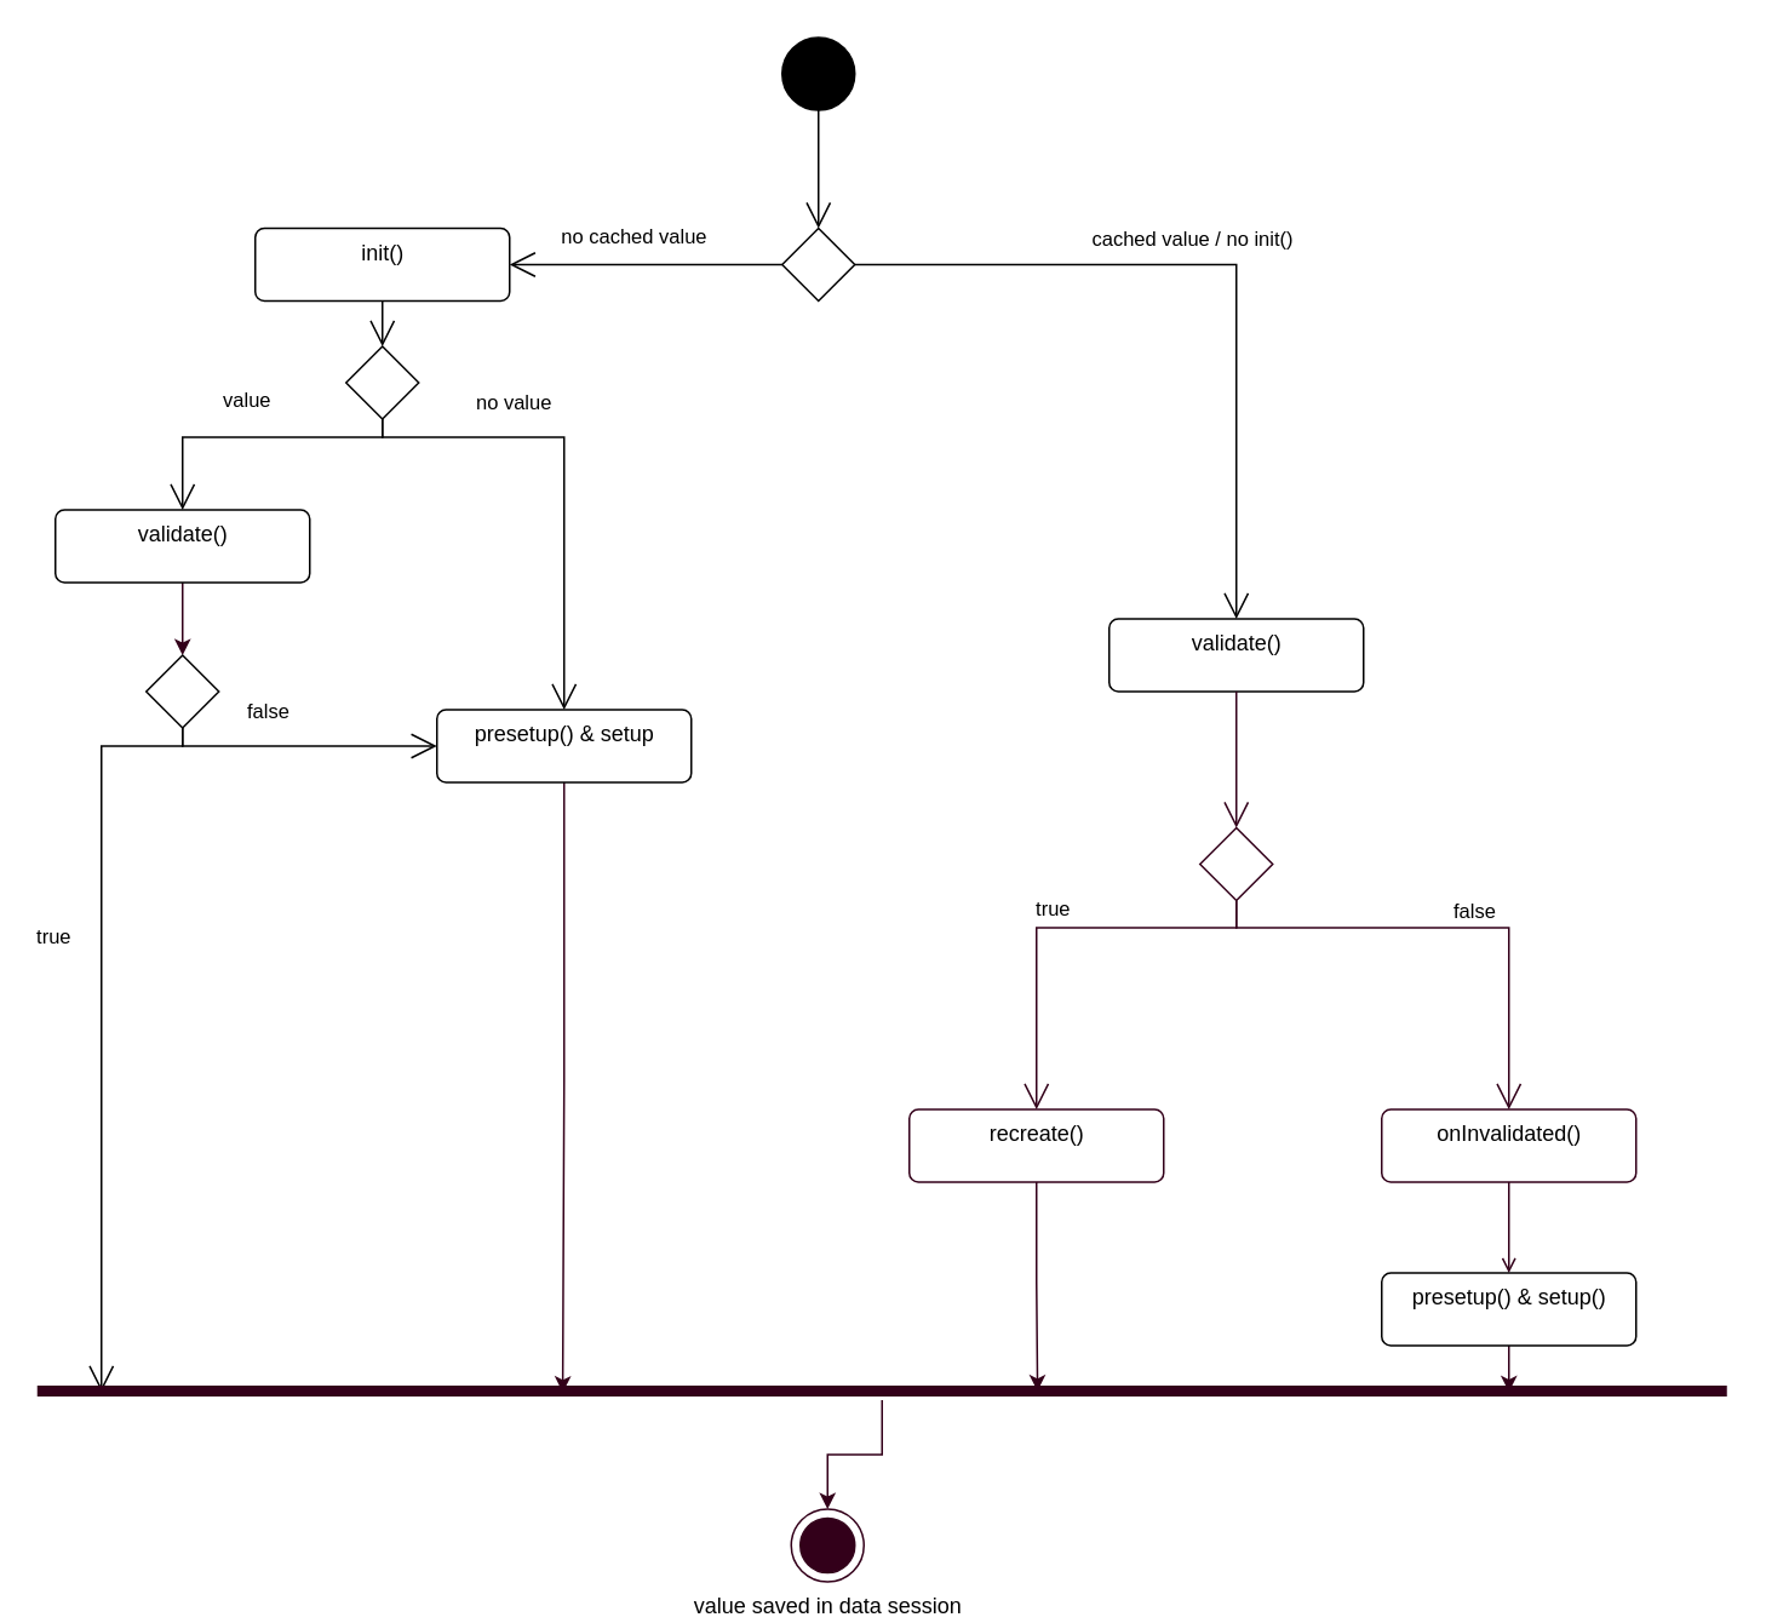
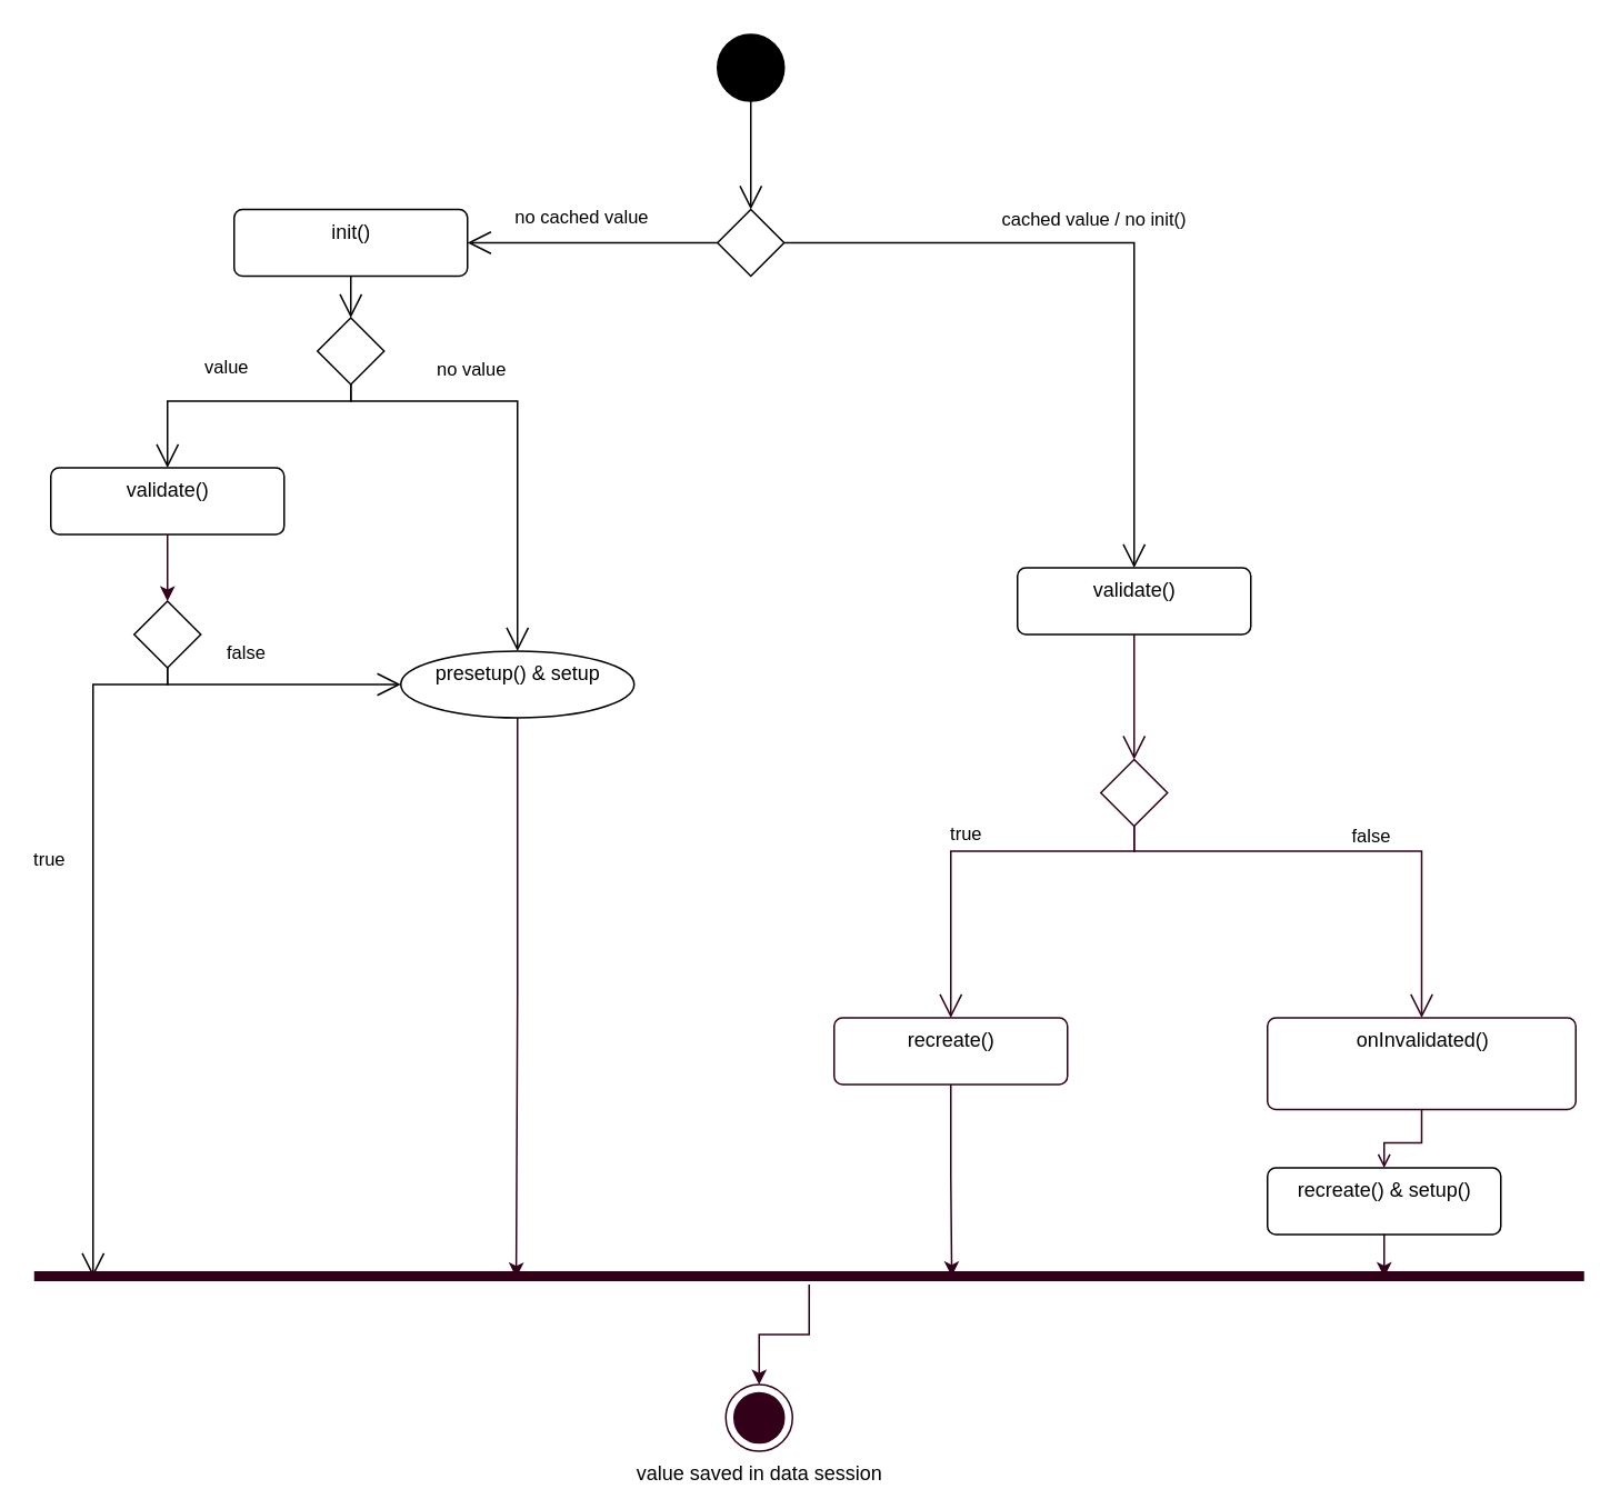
  <mxCell id="0" />
  <mxCell id="1" parent="0" />
  <mxCell id="2" value="" style="shape=ellipse;html=1;fillColor=#000000;fontSize=18;fontColor=#ffffff;" parent="1" vertex="1"><mxGeometry x="430" y="20" width="40" height="40" as="geometry" /></mxCell>
  <mxCell id="3" value="init()" style="html=1;align=center;verticalAlign=top;rounded=1;absoluteArcSize=1;arcSize=10;dashed=0;" parent="1" vertex="1"><mxGeometry x="140" y="125" width="140" height="40" as="geometry" /></mxCell>
  <mxCell id="4" value="validate()" style="html=1;align=center;verticalAlign=top;rounded=1;absoluteArcSize=1;arcSize=10;dashed=0;" parent="1" vertex="1"><mxGeometry x="610" y="340" width="140" height="40" as="geometry" /></mxCell>
  <mxCell id="5" style="edgeStyle=orthogonalEdgeStyle;rounded=0;orthogonalLoop=1;jettySize=auto;html=1;entryX=0.5;entryY=0;entryDx=0;entryDy=0;strokeColor=#33001A;" parent="1" source="6" target="15" edge="1"><mxGeometry relative="1" as="geometry" /></mxCell>
  <mxCell id="6" value="validate()" style="html=1;align=center;verticalAlign=top;rounded=1;absoluteArcSize=1;arcSize=10;dashed=0;" parent="1" vertex="1"><mxGeometry x="30" y="280" width="140" height="40" as="geometry" /></mxCell>
  <mxCell id="7" value="" style="shape=rhombus;html=1;labelPosition=right;align=left;verticalAlign=middle" parent="1" vertex="1"><mxGeometry x="430" y="125" width="40" height="40" as="geometry" /></mxCell>
  <mxCell id="8" value="" style="edgeStyle=elbowEdgeStyle;html=1;elbow=horizontal;align=right;verticalAlign=bottom;rounded=0;labelBackgroundColor=none;endArrow=open;endSize=12;exitX=0.5;exitY=1;exitDx=0;exitDy=0;" parent="1" source="2" target="7" edge="1"><mxGeometry relative="1" as="geometry"><mxPoint x="380" y="160" as="sourcePoint" /><Array as="points"><mxPoint x="450" y="110" /><mxPoint x="220" y="180" /><mxPoint x="100" y="390" /></Array></mxGeometry></mxCell>
  <mxCell id="9" value="no cached value&lt;br&gt;" style="edgeStyle=elbowEdgeStyle;html=1;elbow=vertical;align=right;endArrow=open;rounded=0;labelBackgroundColor=none;endSize=12;entryX=1;entryY=0.5;entryDx=0;entryDy=0;" parent="1" source="7" target="3" edge="1"><mxGeometry x="-0.467" y="-15" relative="1" as="geometry"><mxPoint x="270" y="145" as="targetPoint" /><Array as="points"><mxPoint x="340" y="145" /></Array><mxPoint as="offset" /></mxGeometry></mxCell>
  <mxCell id="10" value="cached value / no init()&amp;nbsp;" style="edgeStyle=elbowEdgeStyle;html=1;elbow=vertical;align=left;endArrow=open;rounded=0;labelBackgroundColor=none;verticalAlign=bottom;endSize=12;exitX=1;exitY=0.5;exitDx=0;exitDy=0;entryX=0.5;entryY=0;entryDx=0;entryDy=0;" parent="1" source="7" target="4" edge="1"><mxGeometry x="-0.365" y="5" relative="1" as="geometry"><mxPoint x="660" y="440" as="targetPoint" /><Array as="points"><mxPoint x="630" y="145" /></Array><mxPoint as="offset" /></mxGeometry></mxCell>
  <mxCell id="11" value="" style="shape=rhombus;html=1;labelPosition=right;align=left;verticalAlign=middle" parent="1" vertex="1"><mxGeometry x="190" y="190" width="40" height="40" as="geometry" /></mxCell>
  <mxCell id="12" value="" style="edgeStyle=elbowEdgeStyle;html=1;elbow=horizontal;align=right;verticalAlign=bottom;rounded=0;labelBackgroundColor=none;endArrow=open;endSize=12;exitX=0.5;exitY=1;exitDx=0;exitDy=0;" parent="1" source="3" target="11" edge="1"><mxGeometry relative="1" as="geometry"><mxPoint x="130" y="210" as="sourcePoint" /></mxGeometry></mxCell>
  <mxCell id="13" value="value" style="edgeStyle=elbowEdgeStyle;html=1;elbow=vertical;align=right;endArrow=open;rounded=0;labelBackgroundColor=none;endSize=12;entryX=0.5;entryY=0;entryDx=0;entryDy=0;" parent="1" source="11" target="6" edge="1"><mxGeometry x="-0.125" y="-20" relative="1" as="geometry"><mxPoint x="130" y="260" as="targetPoint" /><Array as="points"><mxPoint x="180" y="240" /></Array><mxPoint as="offset" /></mxGeometry></mxCell>
  <mxCell id="14" value="no value" style="edgeStyle=elbowEdgeStyle;html=1;elbow=vertical;align=left;endArrow=open;rounded=0;labelBackgroundColor=none;verticalAlign=bottom;endSize=12;entryX=0.5;entryY=0;entryDx=0;entryDy=0;" parent="1" source="11" target="20" edge="1"><mxGeometry x="-0.538" y="10" relative="1" as="geometry"><mxPoint x="360" y="500" as="targetPoint" /><Array as="points"><mxPoint x="260" y="240" /><mxPoint x="290" y="270" /></Array><mxPoint as="offset" /></mxGeometry></mxCell>
  <mxCell id="15" value="" style="shape=rhombus;html=1;labelPosition=right;align=left;verticalAlign=middle" parent="1" vertex="1"><mxGeometry x="80" y="360" width="40" height="40" as="geometry" /></mxCell>
  <mxCell id="16" value="" style="edgeStyle=elbowEdgeStyle;html=1;elbow=horizontal;align=right;verticalAlign=bottom;rounded=0;labelBackgroundColor=none;endArrow=open;endSize=12;" parent="1" target="15" edge="1"><mxGeometry relative="1" as="geometry"><mxPoint x="110" y="360" as="sourcePoint" /></mxGeometry></mxCell>
  <mxCell id="17" value="true" style="edgeStyle=elbowEdgeStyle;html=1;elbow=vertical;align=right;endArrow=open;rounded=0;labelBackgroundColor=none;endSize=12;entryX=0.038;entryY=0.532;entryDx=0;entryDy=0;entryPerimeter=0;exitX=0.5;exitY=1;exitDx=0;exitDy=0;" parent="1" source="15" target="22" edge="1"><mxGeometry x="-0.171" y="-18" relative="1" as="geometry"><mxPoint x="20" y="731.875" as="targetPoint" /><Array as="points"><mxPoint x="80" y="410" /><mxPoint x="50" y="520" /></Array><mxPoint x="3" y="-10" as="offset" /></mxGeometry></mxCell>
  <mxCell id="18" value="false" style="edgeStyle=elbowEdgeStyle;html=1;elbow=vertical;align=left;endArrow=open;rounded=0;labelBackgroundColor=none;verticalAlign=bottom;endSize=12;entryX=0;entryY=0.5;entryDx=0;entryDy=0;" parent="1" source="15" target="20" edge="1"><mxGeometry x="-0.412" y="10" relative="1" as="geometry"><mxPoint x="210" y="410" as="targetPoint" /><Array as="points"><mxPoint x="210" y="410" /></Array><mxPoint as="offset" /></mxGeometry></mxCell>
  <mxCell id="19" style="edgeStyle=orthogonalEdgeStyle;rounded=0;orthogonalLoop=1;jettySize=auto;html=1;strokeColor=#33001A;entryX=0.311;entryY=0.582;entryDx=0;entryDy=0;entryPerimeter=0;" parent="1" source="20" target="22" edge="1"><mxGeometry relative="1" as="geometry"><mxPoint x="330" y="690" as="targetPoint" /></mxGeometry></mxCell>
- <mxCell id="20" value="presetup() &amp;amp; setup" style="html=1;align=center;verticalAlign=top;rounded=1;absoluteArcSize=1;arcSize=10;dashed=0;" parent="1" vertex="1"><mxGeometry x="240" y="390" width="140" height="40" as="geometry" /></mxCell>
+ <mxCell id="20" value="presetup() &amp;amp; setup" style="ellipse;html=1;align=center;verticalAlign=top;absoluteArcSize=1;arcSize=10;dashed=0;" parent="1" vertex="1"><mxGeometry x="240" y="390" width="140" height="40" as="geometry" /></mxCell>
  <mxCell id="21" style="edgeStyle=orthogonalEdgeStyle;rounded=0;orthogonalLoop=1;jettySize=auto;html=1;strokeColor=#33001A;" parent="1" source="22" target="33" edge="1"><mxGeometry relative="1" as="geometry" /></mxCell>
  <mxCell id="22" value="" style="shape=line;html=1;strokeWidth=6;strokeColor=#33001A;" parent="1" vertex="1"><mxGeometry x="20" y="760" width="930" height="10" as="geometry" /></mxCell>
  <mxCell id="23" value="" style="shape=rhombus;html=1;labelPosition=right;align=left;verticalAlign=middle;strokeColor=#33001A;" parent="1" vertex="1"><mxGeometry x="660" y="455" width="40" height="40" as="geometry" /></mxCell>
  <mxCell id="24" value="" style="edgeStyle=elbowEdgeStyle;html=1;elbow=horizontal;align=right;verticalAlign=bottom;rounded=0;labelBackgroundColor=none;endArrow=open;endSize=12;strokeColor=#33001A;exitX=0.5;exitY=1;exitDx=0;exitDy=0;" parent="1" source="4" target="23" edge="1"><mxGeometry relative="1" as="geometry"><mxPoint x="680" y="435" as="sourcePoint" /></mxGeometry></mxCell>
  <mxCell id="25" value="true" style="edgeStyle=elbowEdgeStyle;html=1;elbow=vertical;align=right;endArrow=open;rounded=0;labelBackgroundColor=none;endSize=12;strokeColor=#33001A;entryX=0.5;entryY=0;entryDx=0;entryDy=0;" parent="1" source="23" target="28" edge="1"><mxGeometry x="-0.067" y="-10" relative="1" as="geometry"><mxPoint x="580" y="535" as="targetPoint" /><Array as="points"><mxPoint x="520" y="510" /><mxPoint x="620" y="520" /></Array><mxPoint as="offset" /></mxGeometry></mxCell>
  <mxCell id="26" value="false" style="edgeStyle=elbowEdgeStyle;html=1;elbow=vertical;align=left;endArrow=open;rounded=0;labelBackgroundColor=none;verticalAlign=bottom;endSize=12;strokeColor=#33001A;entryX=0.5;entryY=0;entryDx=0;entryDy=0;" parent="1" source="23" target="30" edge="1"><mxGeometry relative="1" as="geometry"><mxPoint x="810" y="535" as="targetPoint" /><Array as="points"><mxPoint x="810" y="510" /></Array></mxGeometry></mxCell>
  <mxCell id="27" style="edgeStyle=orthogonalEdgeStyle;rounded=0;orthogonalLoop=1;jettySize=auto;html=1;entryX=0.592;entryY=0.507;entryDx=0;entryDy=0;entryPerimeter=0;strokeColor=#33001A;" parent="1" source="28" target="22" edge="1"><mxGeometry relative="1" as="geometry" /></mxCell>
  <mxCell id="28" value="recreate()" style="html=1;align=center;verticalAlign=top;rounded=1;absoluteArcSize=1;arcSize=10;dashed=0;strokeColor=#33001A;" parent="1" vertex="1"><mxGeometry x="500" y="610" width="140" height="40" as="geometry" /></mxCell>
  <mxCell id="29" style="edgeStyle=orthogonalEdgeStyle;rounded=0;orthogonalLoop=1;jettySize=auto;html=1;entryX=0.5;entryY=0;entryDx=0;entryDy=0;strokeColor=#33001A;endArrow=open;" parent="1" source="30" target="32" edge="1"><mxGeometry relative="1" as="geometry" /></mxCell>
- <mxCell id="30" value="onInvalidated()" style="html=1;align=center;verticalAlign=top;rounded=1;absoluteArcSize=1;arcSize=10;dashed=0;strokeColor=#33001A;" parent="1" vertex="1"><mxGeometry x="760" y="610" width="140" height="40" as="geometry" /></mxCell>
+ <mxCell id="30" value="onInvalidated()" style="html=1;align=center;verticalAlign=top;rounded=1;absoluteArcSize=1;arcSize=10;dashed=0;strokeColor=#33001A;" parent="1" vertex="1"><mxGeometry x="760" y="610" width="185" height="55" as="geometry" /></mxCell>
  <mxCell id="31" style="edgeStyle=orthogonalEdgeStyle;rounded=0;orthogonalLoop=1;jettySize=auto;html=1;entryX=0.871;entryY=0.557;entryDx=0;entryDy=0;entryPerimeter=0;strokeColor=#33001A;" parent="1" source="32" target="22" edge="1"><mxGeometry relative="1" as="geometry" /></mxCell>
- <mxCell id="32" value="presetup() &amp;amp; setup()" style="html=1;align=center;verticalAlign=top;rounded=1;absoluteArcSize=1;arcSize=10;dashed=0;" parent="1" vertex="1"><mxGeometry x="760" y="700" width="140" height="40" as="geometry" /></mxCell>
+ <mxCell id="32" value="recreate() &amp;amp; setup()" style="html=1;align=center;verticalAlign=top;rounded=1;absoluteArcSize=1;arcSize=10;dashed=0;" parent="1" vertex="1"><mxGeometry x="760" y="700" width="140" height="40" as="geometry" /></mxCell>
  <mxCell id="33" value="value saved in data session" style="shape=mxgraph.sysml.actFinal;html=1;verticalLabelPosition=bottom;labelBackgroundColor=#ffffff;verticalAlign=top;strokeColor=#33001A;" parent="1" vertex="1"><mxGeometry x="435" y="830" width="40" height="40" as="geometry" /></mxCell>
